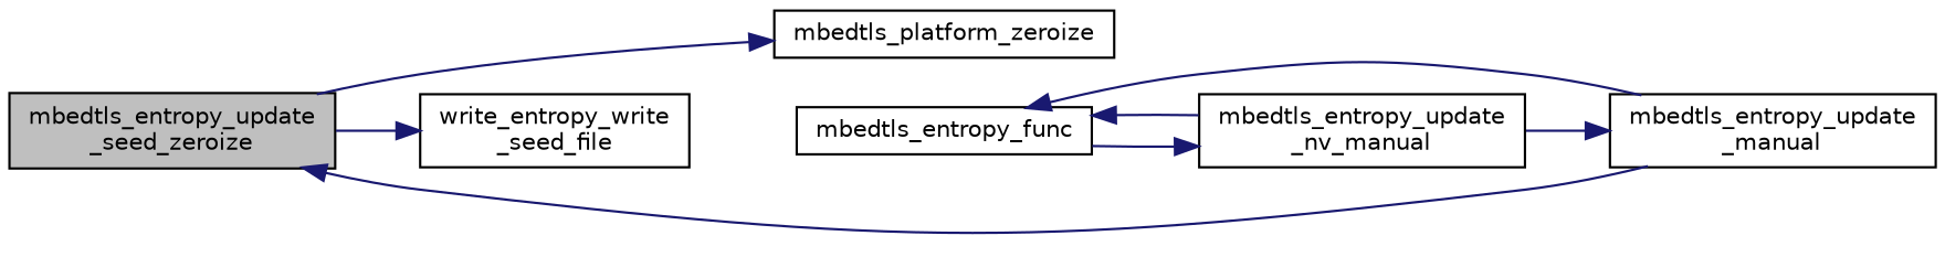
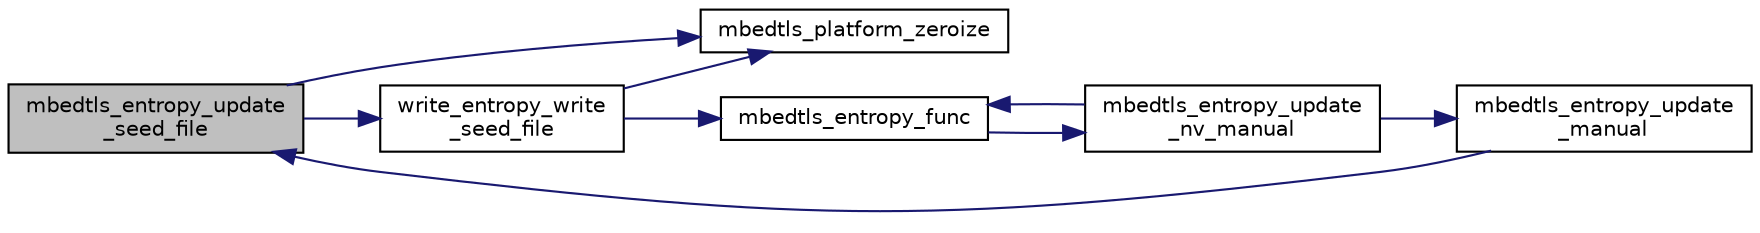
  digraph {
    rankdir=LR
    node [color=black fillcolor=white fontname=Helvetica fontsize=10 shape=record style=filled]
    edge [color=midnightblue fontname=Helvetica fontsize=10 labelfontname=Helvetica labelfontsize=10 style=solid]
-   n1 [fillcolor=grey75 fontcolor=black height=0.2 label="mbedtls_entropy_update\l_seed_zeroize" width=0.4]
+   n1 [fillcolor=grey75 fontcolor=black height=0.2 label="mbedtls_entropy_update\l_seed_file" width=0.4]
    n2 [height=0.2 label="write_entropy_write\l_seed_file" width=0.4]
    n3 [height=0.2 label=mbedtls_platform_zeroize width=0.4]
    n4 [height=0.2 label="mbedtls_entropy_update\l_manual" width=0.4]
    n5 [height=0.2 label=mbedtls_entropy_func width=0.4]
    n6 [height=0.2 label="mbedtls_entropy_update\l_nv_manual" width=0.4]
    n1 -> n2
    n1 -> n3
-   n4 -> n5
+   n2 -> n3
+   n2 -> n5
    n4 -> n1
    n5 -> n6
    n6 -> n4
    n6 -> n5
  }
